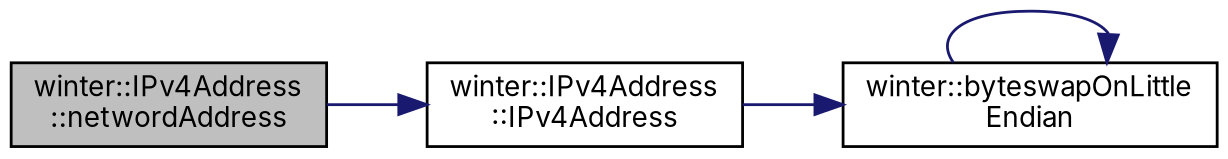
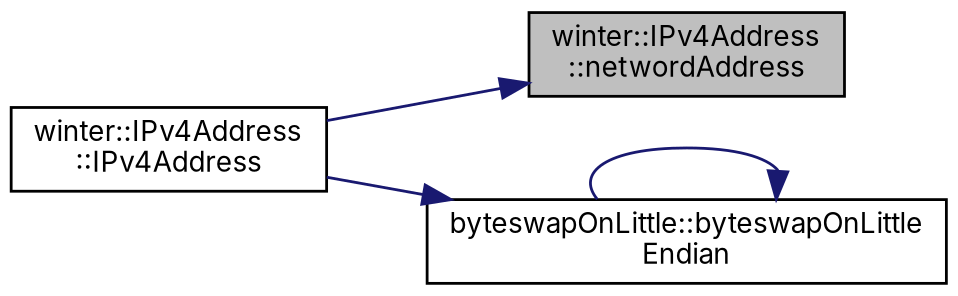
  digraph {
    fontname=Inter
    rankdir=LR
    node [color=black fillcolor=white fontname=Inter fontsize=10 shape=record style=filled]
    edge [color=midnightblue fontname=Inter fontsize=10 labelfontname=Helvetica labelfontsize=10 style=solid]
    n1 [fillcolor=grey75 fontcolor=black height=0.2 label="winter::IPv4Address\l::networdAddress" width=0.4]
    n2 [height=0.2 label="winter::IPv4Address\l::IPv4Address" width=0.4]
-   n3 [height=0.2 label="winter::byteswapOnLittle\lEndian" width=0.4]
-   n1 -> n2
+   n3 [height=0.2 label="byteswapOnLittle::byteswapOnLittle\lEndian" width=0.4]
+   n2 -> n1
    n2 -> n3
    n3 -> n3
  }
